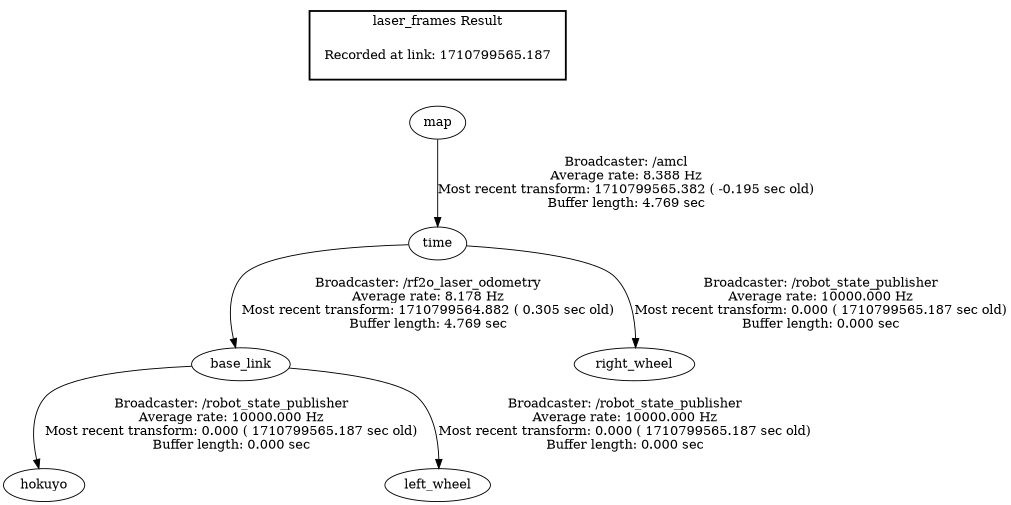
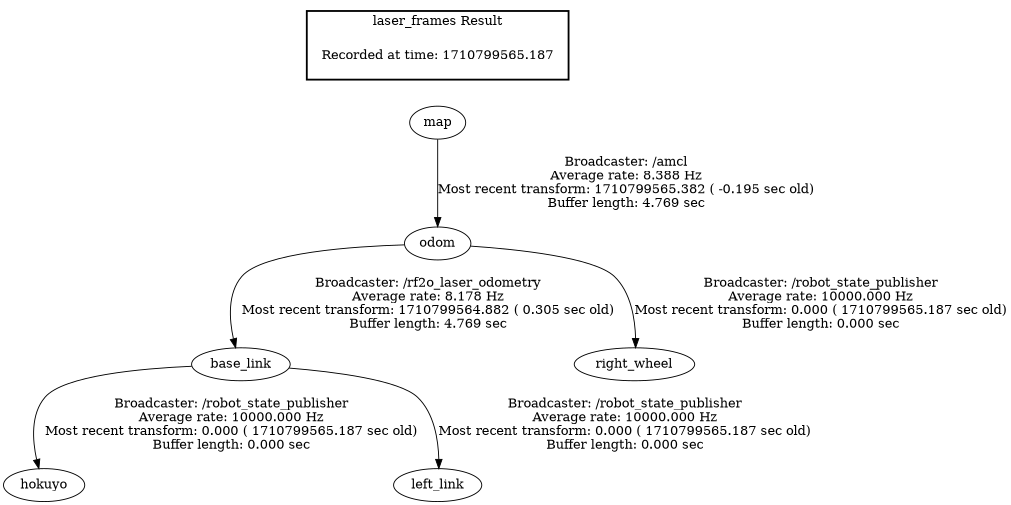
  digraph {
-   "Recorded at time: 1710799565.187" [shape=plaintext label="Recorded at link: 1710799565.187"]
+   "Recorded at time: 1710799565.187" [shape=plaintext]
    map
    base_link
    hokuyo
-   left_wheel
-   odom [label=time]
+   left_wheel [label=left_link]
+   odom
    right_wheel
    subgraph cluster_1 {
      color=black
      label="laser_frames Result"
      style=bold
      "Recorded at time: 1710799565.187"
    }
    "Recorded at time: 1710799565.187" -> map [style=invis]
    map -> odom [label="Broadcaster: /amcl\nAverage rate: 8.388 Hz\nMost recent transform: 1710799565.382 ( -0.195 sec old)\nBuffer length: 4.769 sec\n"]
    base_link -> hokuyo [label="Broadcaster: /robot_state_publisher\nAverage rate: 10000.000 Hz\nMost recent transform: 0.000 ( 1710799565.187 sec old)\nBuffer length: 0.000 sec\n"]
    base_link -> left_wheel [label="Broadcaster: /robot_state_publisher\nAverage rate: 10000.000 Hz\nMost recent transform: 0.000 ( 1710799565.187 sec old)\nBuffer length: 0.000 sec\n"]
    odom -> base_link [label="Broadcaster: /rf2o_laser_odometry\nAverage rate: 8.178 Hz\nMost recent transform: 1710799564.882 ( 0.305 sec old)\nBuffer length: 4.769 sec\n"]
    odom -> right_wheel [label="Broadcaster: /robot_state_publisher\nAverage rate: 10000.000 Hz\nMost recent transform: 0.000 ( 1710799565.187 sec old)\nBuffer length: 0.000 sec\n"]
  }
